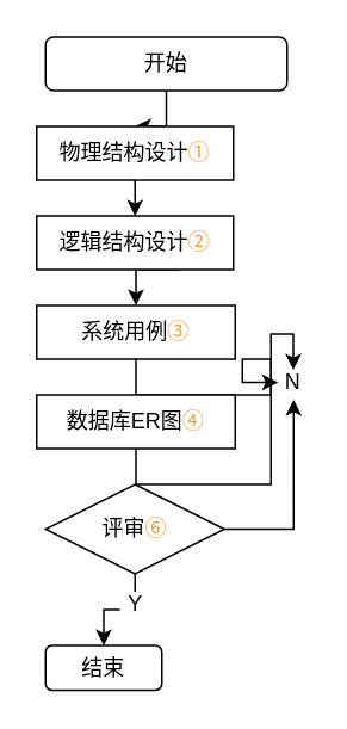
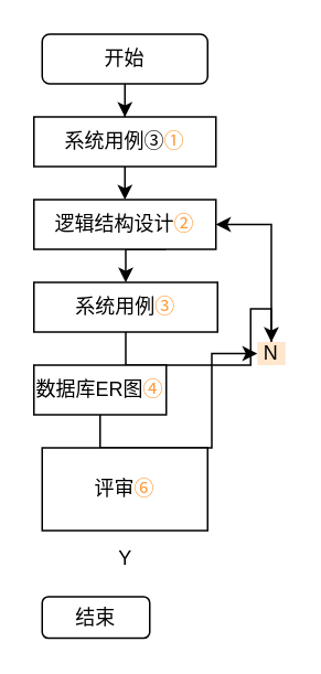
  <mxCell id="0" />
  <mxCell id="1" parent="0" />
  <mxCell id="2" style="edgeStyle=orthogonalEdgeStyle;rounded=0;orthogonalLoop=1;jettySize=auto;html=1;exitX=0.5;exitY=1;exitDx=0;exitDy=0;" edge="1" parent="1" source="3" target="5"><mxGeometry relative="1" as="geometry" /></mxCell>
- <mxCell id="3" value="开始" style="rounded=1;whiteSpace=wrap;html=1;" vertex="1" parent="1"><mxGeometry x="25" y="20" width="135" height="30" as="geometry" /></mxCell>
+ <mxCell id="3" value="开始" style="rounded=1;whiteSpace=wrap;html=1;" vertex="1" parent="1"><mxGeometry x="25" y="20" width="100" height="30" as="geometry" /></mxCell>
  <mxCell id="4" style="edgeStyle=orthogonalEdgeStyle;rounded=0;orthogonalLoop=1;jettySize=auto;html=1;exitX=0.5;exitY=1;exitDx=0;exitDy=0;entryX=0.5;entryY=0;entryDx=0;entryDy=0;" edge="1" parent="1" source="5" target="7"><mxGeometry relative="1" as="geometry" /></mxCell>
- <mxCell id="5" value="物理结构设计&lt;font color=&quot;#ff9933&quot;&gt;①&lt;/font&gt;" style="rounded=0;whiteSpace=wrap;html=1;" vertex="1" parent="1"><mxGeometry x="20" y="70" width="110" height="30" as="geometry" /></mxCell>
+ <mxCell id="5" value="系统用例③&lt;font color=&quot;#ff9933&quot;&gt;①&lt;/font&gt;" style="rounded=0;whiteSpace=wrap;html=1;" vertex="1" parent="1"><mxGeometry x="20" y="70" width="110" height="30" as="geometry" /></mxCell>
  <mxCell id="6" style="edgeStyle=orthogonalEdgeStyle;rounded=0;orthogonalLoop=1;jettySize=auto;html=1;exitX=0.5;exitY=1;exitDx=0;exitDy=0;entryX=0.5;entryY=0;entryDx=0;entryDy=0;" edge="1" parent="1" target="9"><mxGeometry relative="1" as="geometry"><mxPoint x="100" y="150" as="sourcePoint" /></mxGeometry></mxCell>
  <mxCell id="7" value="逻辑结构设计&lt;font color=&quot;#ff9933&quot;&gt;②&lt;/font&gt;" style="rounded=0;whiteSpace=wrap;html=1;" vertex="1" parent="1"><mxGeometry x="20" y="120" width="110" height="30" as="geometry" /></mxCell>
  <mxCell id="8" style="edgeStyle=orthogonalEdgeStyle;rounded=0;orthogonalLoop=1;jettySize=auto;html=1;exitX=0.5;exitY=1;exitDx=0;exitDy=0;" edge="1" parent="1" source="9" target="18"><mxGeometry relative="1" as="geometry" /></mxCell>
  <mxCell id="9" value="系统用例&lt;font color=&quot;#ff9933&quot;&gt;③&lt;/font&gt;" style="rounded=0;whiteSpace=wrap;html=1;" vertex="1" parent="1"><mxGeometry x="20" y="170" width="111" height="30" as="geometry" /></mxCell>
  <mxCell id="10" style="edgeStyle=orthogonalEdgeStyle;rounded=0;orthogonalLoop=1;jettySize=auto;html=1;exitX=0.5;exitY=1;exitDx=0;exitDy=0;" edge="1" parent="1" source="11" target="18"><mxGeometry relative="1" as="geometry" /></mxCell>
- <mxCell id="11" value="数据库ER图&lt;font color=&quot;#ff9933&quot;&gt;④&lt;/font&gt;" style="rounded=0;whiteSpace=wrap;html=1;" vertex="1" parent="1"><mxGeometry x="20" y="220" width="111" height="30" as="geometry" /></mxCell>
- <mxCell id="12" style="edgeStyle=orthogonalEdgeStyle;rounded=0;orthogonalLoop=1;jettySize=auto;html=1;exitX=0.5;exitY=1;exitDx=0;exitDy=0;entryX=0.5;entryY=0;entryDx=0;entryDy=0;" edge="1" parent="1" source="15" target="16"><mxGeometry relative="1" as="geometry" /></mxCell>
- <mxCell id="14" style="edgeStyle=orthogonalEdgeStyle;rounded=0;orthogonalLoop=1;jettySize=auto;html=1;exitX=1;exitY=0.5;exitDx=0;exitDy=0;entryX=0.51;entryY=1.19;entryDx=0;entryDy=0;entryPerimeter=0;" edge="1" parent="1" source="15" target="18"><mxGeometry relative="1" as="geometry" /></mxCell>
- <mxCell id="15" value="评审&lt;span style=&quot;color: rgb(255 , 153 , 51)&quot;&gt;⑥&lt;/span&gt;" style="rhombus;whiteSpace=wrap;html=1;" vertex="1" parent="1"><mxGeometry x="25" y="270" width="100" height="50" as="geometry" /></mxCell>
+ <mxCell id="11" value="数据库ER图&lt;font color=&quot;#ff9933&quot;&gt;④&lt;/font&gt;" style="rounded=0;whiteSpace=wrap;html=1;" vertex="1" parent="1"><mxGeometry x="20" y="220" width="80" height="30" as="geometry" /></mxCell>
+ <mxCell id="13" style="rounded=0;orthogonalLoop=1;jettySize=auto;html=1;exitX=0.5;exitY=0;exitDx=0;exitDy=0;entryX=1;entryY=0.5;entryDx=0;entryDy=0;edgeStyle=orthogonalEdgeStyle;" edge="1" parent="1" source="18" target="7"><mxGeometry relative="1" as="geometry" /></mxCell>
+ <mxCell id="15" value="评审&lt;span style=&quot;color: rgb(255 , 153 , 51)&quot;&gt;⑥&lt;/span&gt;" style="whiteSpace=wrap;html=1;rounded=0;" vertex="1" parent="1"><mxGeometry x="25" y="270" width="100" height="50" as="geometry" /></mxCell>
  <mxCell id="16" value="结束" style="rounded=1;whiteSpace=wrap;html=1;" vertex="1" parent="1"><mxGeometry x="25" y="360" width="65" height="25" as="geometry" /></mxCell>
  <mxCell id="17" value="Y" style="whiteSpace=wrap;html=1;strokeColor=none;" vertex="1" parent="1"><mxGeometry x="66.5" y="330" width="17" height="14" as="geometry" /></mxCell>
- <mxCell id="18" value="N" style="whiteSpace=wrap;html=1;strokeColor=none;" vertex="1" parent="1"><mxGeometry x="155" y="206" width="17" height="14" as="geometry" /></mxCell>
+ <mxCell id="18" value="N" style="whiteSpace=wrap;html=1;strokeColor=none;fillColor=#ffe6cc;" vertex="1" parent="1"><mxGeometry x="155" y="206" width="17" height="14" as="geometry" /></mxCell>
